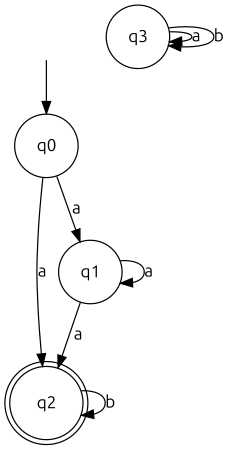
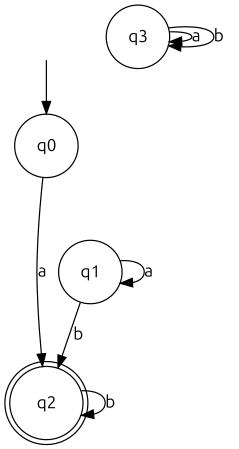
  digraph {
    fontname=Ubuntu
    node [fontname=Ubuntu shape=circle]
    edge [fontname=Ubuntu]
    n1 [label=<<TABLE BORDER="0" CELLBORDER="0" CELLSPACING="0"><TR><TD>q0</TD></TR></TABLE>>]
    n2 [label=<<TABLE BORDER="0" CELLBORDER="0" CELLSPACING="0"><TR><TD>q2</TD></TR></TABLE>> shape=doublecircle]
    n3 [label=<<TABLE BORDER="0" CELLBORDER="0" CELLSPACING="0"><TR><TD>q1</TD></TR></TABLE>>]
    n4 [label=<<TABLE BORDER="0" CELLBORDER="" CELLSPACING="0"><TR><TD>_nil</TD></TR></TABLE>> style=invis shape=""]
    n5 [label=<<TABLE BORDER="0" CELLBORDER="0" CELLSPACING="0"><TR><TD>q3</TD></TR></TABLE>>]
    n1 -> n2 [label=a]
-   n1 -> n3 [label=a]
    n2 -> n2 [label=b]
-   n3 -> n2 [label=a]
+   n3 -> n2 [label=b]
    n3 -> n3 [label=a]
    n4 -> n1
    n5 -> n5 [label=a]
    n5 -> n5 [label=b]
  }
